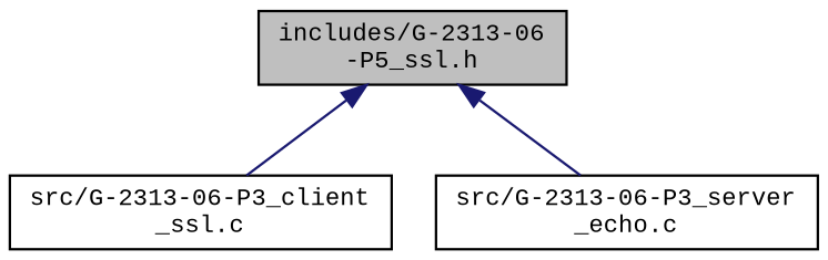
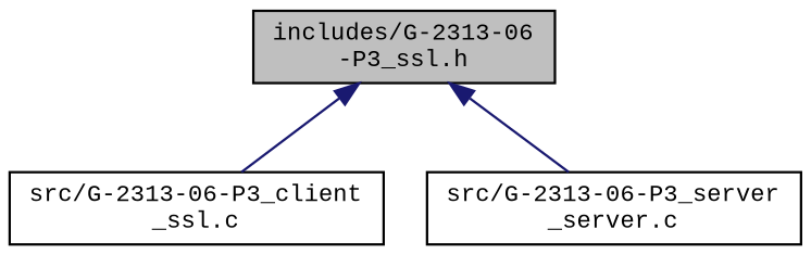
  digraph {
    fontname="Liberation Mono"
    node [color=black fillcolor=white fontname="Liberation Mono" fontsize=10 shape=record style=filled]
    edge [color=midnightblue dir=back fontname="Liberation Mono" fontsize=10 labelfontname=Helvetica labelfontsize=10 style=solid]
-   n1 [fillcolor=grey75 fontcolor=black height=0.2 label="includes/G-2313-06\l-P5_ssl.h" width=0.4]
+   n1 [fillcolor=grey75 fontcolor=black height=0.2 label="includes/G-2313-06\l-P3_ssl.h" width=0.4]
    n2 [height=0.2 label="src/G-2313-06-P3_client\l_ssl.c" width=0.4]
-   n3 [height=0.2 label="src/G-2313-06-P3_server\l_echo.c" width=0.4]
+   n3 [height=0.2 label="src/G-2313-06-P3_server\l_server.c" width=0.4]
    n1 -> n2
    n1 -> n3
  }
